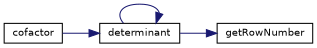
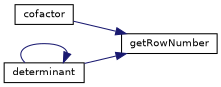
  digraph {
    rankdir=LR
    node [color=black fillcolor=white fontname=Helvetica fontsize=10 shape=record style=filled]
    edge [color=midnightblue fontname=Helvetica fontsize=10 labelfontname=Helvetica labelfontsize=10 style=solid]
    n1 [height=0.2 label=cofactor width=0.4]
    n2 [height=0.2 label=determinant width=0.4]
    n3 [height=0.2 label=getRowNumber width=0.4]
-   n1 -> n2
+   n1 -> n3
    n2 -> n2
    n2 -> n3
  }
